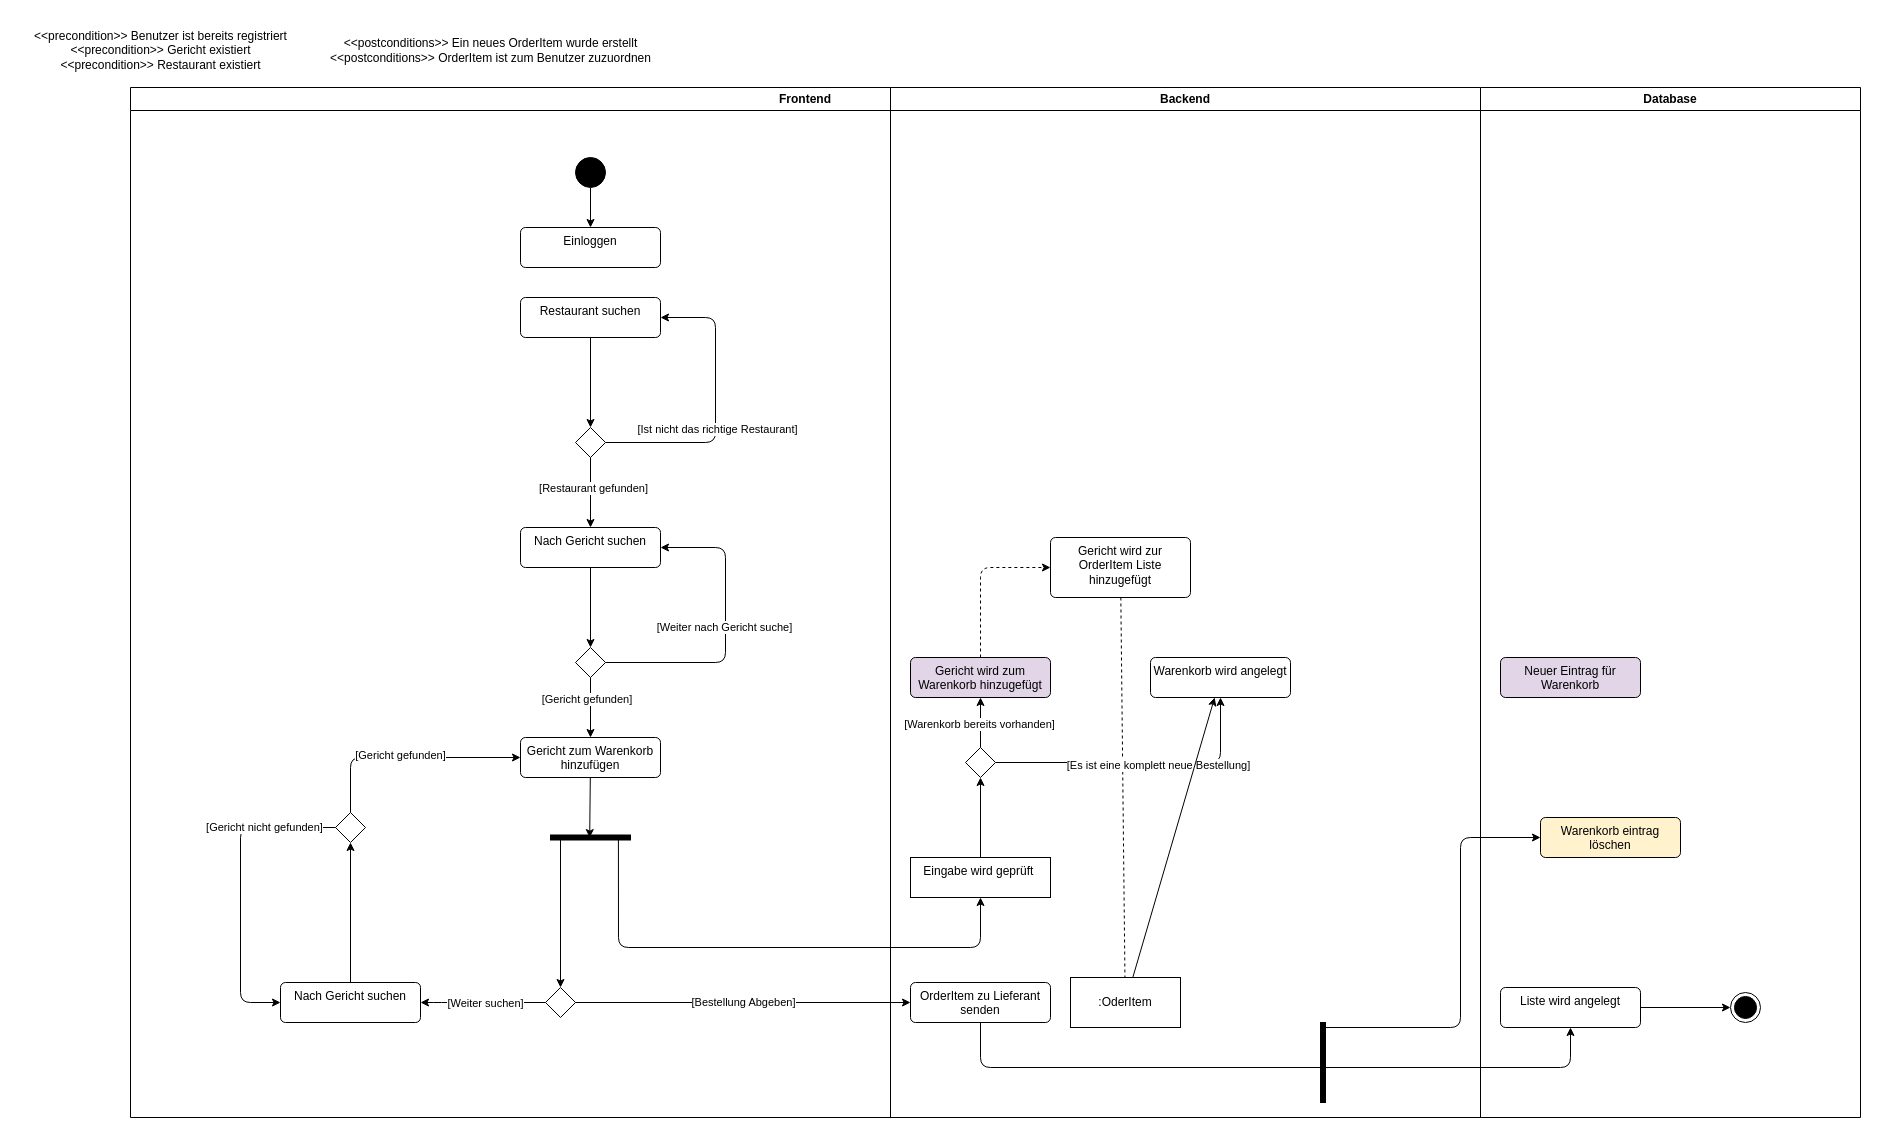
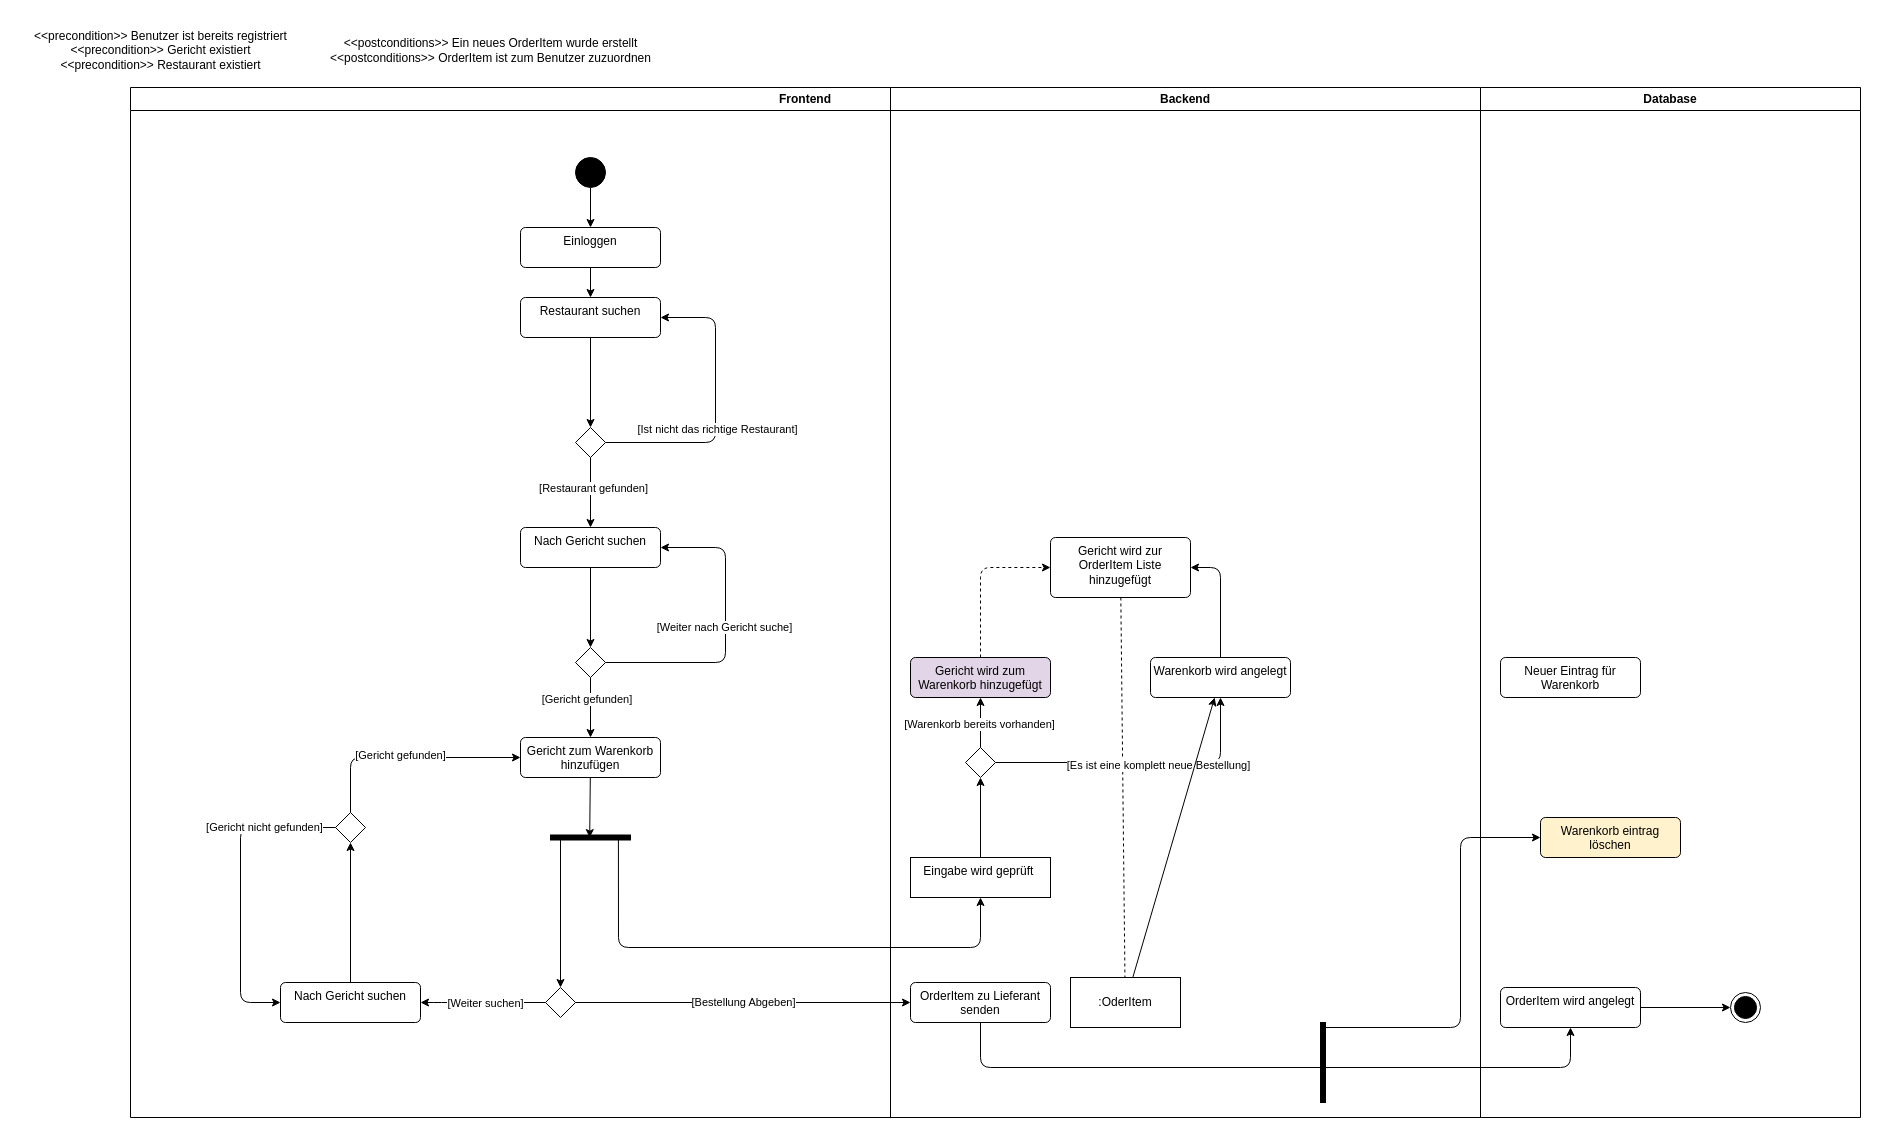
  <mxCell id="0" />
  <mxCell id="1" parent="0" />
  <mxCell id="2" value="Frontend" style="swimlane;whiteSpace=wrap;html=1;" vertex="1" parent="1"><mxGeometry x="130" y="87" width="1350" height="1030" as="geometry" /></mxCell>
  <mxCell id="3" style="edgeStyle=none;html=1;" edge="1" parent="2" source="4" target="6"><mxGeometry relative="1" as="geometry" /></mxCell>
  <mxCell id="4" value="" style="ellipse;fillColor=strokeColor;html=1;" vertex="1" parent="2"><mxGeometry x="445" y="70" width="30" height="30" as="geometry" /></mxCell>
+ <mxCell id="5" style="edgeStyle=none;html=1;entryX=0.5;entryY=0;entryDx=0;entryDy=0;" edge="1" parent="2" source="6" target="8"><mxGeometry relative="1" as="geometry" /></mxCell>
  <mxCell id="6" value="Einloggen" style="html=1;align=center;verticalAlign=top;rounded=1;absoluteArcSize=1;arcSize=10;dashed=0;whiteSpace=wrap;" vertex="1" parent="2"><mxGeometry x="390" y="140" width="140" height="40" as="geometry" /></mxCell>
  <mxCell id="7" style="edgeStyle=none;html=1;entryX=0.5;entryY=0;entryDx=0;entryDy=0;" edge="1" parent="2" source="8" target="13"><mxGeometry relative="1" as="geometry" /></mxCell>
  <mxCell id="8" value="Restaurant suchen" style="html=1;align=center;verticalAlign=top;rounded=1;absoluteArcSize=1;arcSize=10;dashed=0;whiteSpace=wrap;" vertex="1" parent="2"><mxGeometry x="390" y="210" width="140" height="40" as="geometry" /></mxCell>
  <mxCell id="9" style="edgeStyle=none;html=1;entryX=1;entryY=0.5;entryDx=0;entryDy=0;" edge="1" parent="2" source="13" target="8"><mxGeometry relative="1" as="geometry"><Array as="points"><mxPoint x="585" y="355" /><mxPoint x="585" y="230" /></Array></mxGeometry></mxCell>
  <mxCell id="10" value="[Ist nicht das richtige Restaurant]" style="edgeLabel;html=1;align=center;verticalAlign=middle;resizable=0;points=[];" vertex="1" connectable="0" parent="9"><mxGeometry x="-0.145" y="-1" relative="1" as="geometry"><mxPoint as="offset" /></mxGeometry></mxCell>
  <mxCell id="11" style="edgeStyle=none;html=1;" edge="1" parent="2" source="13" target="15"><mxGeometry relative="1" as="geometry" /></mxCell>
  <mxCell id="12" value="[Restaurant gefunden]" style="edgeLabel;html=1;align=center;verticalAlign=middle;resizable=0;points=[];" vertex="1" connectable="0" parent="11"><mxGeometry x="-0.155" y="2" relative="1" as="geometry"><mxPoint as="offset" /></mxGeometry></mxCell>
  <mxCell id="13" value="" style="rhombus;" vertex="1" parent="2"><mxGeometry x="445" y="340" width="30" height="30" as="geometry" /></mxCell>
  <mxCell id="14" style="edgeStyle=none;html=1;entryX=0.5;entryY=0;entryDx=0;entryDy=0;" edge="1" parent="2" source="15" target="20"><mxGeometry relative="1" as="geometry" /></mxCell>
  <mxCell id="15" value="Nach Gericht suchen" style="html=1;align=center;verticalAlign=top;rounded=1;absoluteArcSize=1;arcSize=10;dashed=0;whiteSpace=wrap;" vertex="1" parent="2"><mxGeometry x="390" y="440" width="140" height="40" as="geometry" /></mxCell>
  <mxCell id="16" style="edgeStyle=none;html=1;entryX=0.5;entryY=0;entryDx=0;entryDy=0;" edge="1" parent="2" source="20" target="21"><mxGeometry relative="1" as="geometry"><mxPoint x="458.8" y="661.545" as="targetPoint" /></mxGeometry></mxCell>
  <mxCell id="17" value="[Gericht gefunden]&amp;nbsp;" style="edgeLabel;html=1;align=center;verticalAlign=middle;resizable=0;points=[];" vertex="1" connectable="0" parent="16"><mxGeometry x="-0.3" y="-3" relative="1" as="geometry"><mxPoint as="offset" /></mxGeometry></mxCell>
  <mxCell id="18" style="edgeStyle=none;html=1;entryX=1;entryY=0.5;entryDx=0;entryDy=0;" edge="1" parent="2" source="20" target="15"><mxGeometry relative="1" as="geometry"><Array as="points"><mxPoint x="595" y="575" /><mxPoint x="595" y="460" /></Array></mxGeometry></mxCell>
  <mxCell id="19" value="[Weiter nach Gericht suche]" style="edgeLabel;html=1;align=center;verticalAlign=middle;resizable=0;points=[];" vertex="1" connectable="0" parent="18"><mxGeometry x="0.037" y="2" relative="1" as="geometry"><mxPoint as="offset" /></mxGeometry></mxCell>
  <mxCell id="20" value="" style="rhombus;" vertex="1" parent="2"><mxGeometry x="445" y="560" width="30" height="30" as="geometry" /></mxCell>
  <mxCell id="21" value="Gericht zum Warenkorb hinzufügen" style="html=1;align=center;verticalAlign=top;rounded=1;absoluteArcSize=1;arcSize=10;dashed=0;whiteSpace=wrap;" vertex="1" parent="2"><mxGeometry x="390" y="650" width="140" height="40" as="geometry" /></mxCell>
  <mxCell id="22" value="" style="rhombus;" vertex="1" parent="2"><mxGeometry x="415" y="900" width="30" height="30" as="geometry" /></mxCell>
  <mxCell id="23" value="Nach Gericht suchen" style="html=1;align=center;verticalAlign=top;rounded=1;absoluteArcSize=1;arcSize=10;dashed=0;whiteSpace=wrap;" vertex="1" parent="2"><mxGeometry x="150" y="895.0" width="140" height="40" as="geometry" /></mxCell>
  <mxCell id="24" value="" style="edgeStyle=none;html=1;" edge="1" parent="2" source="22" target="23"><mxGeometry relative="1" as="geometry"><mxPoint x="281" y="959" as="sourcePoint" /><mxPoint x="150" y="525" as="targetPoint" /><Array as="points"><mxPoint x="310" y="915" /></Array></mxGeometry></mxCell>
  <mxCell id="25" value="[Weiter suchen]" style="edgeLabel;html=1;align=center;verticalAlign=middle;resizable=0;points=[];" vertex="1" connectable="0" parent="24"><mxGeometry x="-0.021" relative="1" as="geometry"><mxPoint as="offset" /></mxGeometry></mxCell>
  <mxCell id="26" style="edgeStyle=none;html=1;entryX=0;entryY=0.5;entryDx=0;entryDy=0;" edge="1" parent="2" source="30" target="21"><mxGeometry relative="1" as="geometry"><Array as="points"><mxPoint x="220" y="670" /></Array></mxGeometry></mxCell>
  <mxCell id="27" value="&lt;span style=&quot;color: rgb(0, 0, 0);&quot;&gt;[Gericht gefunden]&lt;/span&gt;" style="edgeLabel;html=1;align=center;verticalAlign=middle;resizable=0;points=[];" vertex="1" connectable="0" parent="26"><mxGeometry x="-0.077" y="3" relative="1" as="geometry"><mxPoint as="offset" /></mxGeometry></mxCell>
  <mxCell id="28" style="edgeStyle=none;html=1;entryX=0;entryY=0.5;entryDx=0;entryDy=0;" edge="1" parent="2" source="30" target="23"><mxGeometry relative="1" as="geometry"><Array as="points"><mxPoint x="110" y="740" /><mxPoint x="110" y="915" /></Array></mxGeometry></mxCell>
  <mxCell id="29" value="[Gericht nicht gefunden]" style="edgeLabel;html=1;align=center;verticalAlign=middle;resizable=0;points=[];" vertex="1" connectable="0" parent="28"><mxGeometry x="-0.536" y="-1" relative="1" as="geometry"><mxPoint as="offset" /></mxGeometry></mxCell>
  <mxCell id="30" value="" style="rhombus;" vertex="1" parent="2"><mxGeometry x="205" y="725" width="30" height="30" as="geometry" /></mxCell>
  <mxCell id="31" style="edgeStyle=none;html=1;entryX=0.5;entryY=1;entryDx=0;entryDy=0;" edge="1" parent="2" source="23" target="30"><mxGeometry relative="1" as="geometry"><mxPoint x="160" y="810" as="targetPoint" /></mxGeometry></mxCell>
  <mxCell id="32" style="edgeStyle=none;html=1;entryX=0.5;entryY=0;entryDx=0;entryDy=0;" edge="1" parent="2" source="33" target="22"><mxGeometry relative="1" as="geometry" /></mxCell>
  <mxCell id="33" value="" style="html=1;points=[];perimeter=orthogonalPerimeter;fillColor=strokeColor;rotation=90;" vertex="1" parent="2"><mxGeometry x="457.5" y="710" width="5" height="80" as="geometry" /></mxCell>
  <mxCell id="34" style="edgeStyle=none;html=1;entryX=0.517;entryY=0.51;entryDx=0;entryDy=0;entryPerimeter=0;" edge="1" parent="2" source="21" target="33"><mxGeometry relative="1" as="geometry" /></mxCell>
  <mxCell id="35" value="Backend" style="swimlane;whiteSpace=wrap;html=1;" vertex="1" parent="2"><mxGeometry x="760" width="590" height="1030" as="geometry" /></mxCell>
  <mxCell id="36" style="edgeStyle=none;html=1;entryX=0.5;entryY=1;entryDx=0;entryDy=0;" edge="1" parent="35" source="37" target="46"><mxGeometry relative="1" as="geometry" /></mxCell>
  <mxCell id="37" value="Eingabe wird geprüft&amp;nbsp;" style="html=1;align=center;verticalAlign=top;absoluteArcSize=1;arcSize=10;dashed=0;whiteSpace=wrap;rounded=0;" vertex="1" parent="35"><mxGeometry x="20" y="770" width="140" height="40" as="geometry" /></mxCell>
  <mxCell id="38" style="edgeStyle=none;html=1;exitX=0.5;exitY=0;exitDx=0;exitDy=0;dashed=1;" edge="1" parent="35" source="39" target="41"><mxGeometry relative="1" as="geometry"><Array as="points"><mxPoint x="90" y="480" /></Array></mxGeometry></mxCell>
  <mxCell id="39" value="Gericht wird zum Warenkorb hinzugefügt" style="html=1;align=center;verticalAlign=top;rounded=1;absoluteArcSize=1;arcSize=10;dashed=0;whiteSpace=wrap;fillColor=#e1d5e7;" vertex="1" parent="35"><mxGeometry x="20" y="570" width="140" height="40" as="geometry" /></mxCell>
  <mxCell id="40" style="edgeStyle=none;html=1;entryX=0.5;entryY=1;entryDx=0;entryDy=0;dashed=1;" edge="1" parent="35" source="41" target="50"><mxGeometry relative="1" as="geometry" /></mxCell>
  <mxCell id="41" value="Gericht wird zur OrderItem Liste hinzugefügt&lt;div&gt;&lt;br&gt;&lt;/div&gt;" style="html=1;align=center;verticalAlign=top;rounded=1;absoluteArcSize=1;arcSize=10;dashed=0;whiteSpace=wrap;" vertex="1" parent="35"><mxGeometry x="160" y="450" width="140" height="60" as="geometry" /></mxCell>
  <mxCell id="42" style="edgeStyle=none;html=1;entryX=0.5;entryY=1;entryDx=0;entryDy=0;" edge="1" parent="35" source="46" target="39"><mxGeometry relative="1" as="geometry" /></mxCell>
  <mxCell id="43" value="[Warenkorb bereits vorhanden]" style="edgeLabel;html=1;align=center;verticalAlign=middle;resizable=0;points=[];" vertex="1" connectable="0" parent="42"><mxGeometry x="-0.025" y="2" relative="1" as="geometry"><mxPoint as="offset" /></mxGeometry></mxCell>
  <mxCell id="44" style="edgeStyle=none;html=1;entryX=0.5;entryY=1;entryDx=0;entryDy=0;" edge="1" parent="35" source="46" target="48"><mxGeometry relative="1" as="geometry"><Array as="points"><mxPoint x="330" y="675" /></Array></mxGeometry></mxCell>
  <mxCell id="45" value="[Es ist eine komplett neue B&lt;span style=&quot;background-color: light-dark(#ffffff, var(--ge-dark-color, #121212));&quot;&gt;estellung]&lt;/span&gt;" style="edgeLabel;html=1;align=center;verticalAlign=middle;resizable=0;points=[];" vertex="1" connectable="0" parent="44"><mxGeometry x="0.117" y="-2" relative="1" as="geometry"><mxPoint as="offset" /></mxGeometry></mxCell>
  <mxCell id="46" value="" style="rhombus;" vertex="1" parent="35"><mxGeometry x="75" y="660" width="30" height="30" as="geometry" /></mxCell>
+ <mxCell id="47" style="edgeStyle=none;html=1;exitX=0.5;exitY=0;exitDx=0;exitDy=0;entryX=1;entryY=0.5;entryDx=0;entryDy=0;" edge="1" parent="35" source="48" target="41"><mxGeometry relative="1" as="geometry"><mxPoint x="330" y="550" as="targetPoint" /><Array as="points"><mxPoint x="330" y="480" /></Array></mxGeometry></mxCell>
  <mxCell id="48" value="Warenkorb wird angelegt" style="html=1;align=center;verticalAlign=top;rounded=1;absoluteArcSize=1;arcSize=10;dashed=0;whiteSpace=wrap;" vertex="1" parent="35"><mxGeometry x="260" y="570" width="140" height="40" as="geometry" /></mxCell>
  <mxCell id="49" style="edgeStyle=none;html=1;" edge="1" parent="35" source="50" target="48"><mxGeometry relative="1" as="geometry" /></mxCell>
  <mxCell id="50" value=":OderItem" style="html=1;whiteSpace=wrap;" vertex="1" parent="35"><mxGeometry x="180" y="890" width="110" height="50" as="geometry" /></mxCell>
  <mxCell id="51" value="OrderItem zu Lieferant senden" style="html=1;align=center;verticalAlign=top;rounded=1;absoluteArcSize=1;arcSize=10;dashed=0;whiteSpace=wrap;" vertex="1" parent="35"><mxGeometry x="20" y="895" width="140" height="40" as="geometry" /></mxCell>
  <mxCell id="52" value="" style="html=1;points=[];perimeter=orthogonalPerimeter;fillColor=strokeColor;" vertex="1" parent="35"><mxGeometry x="430" y="935" width="5" height="80" as="geometry" /></mxCell>
  <mxCell id="53" style="edgeStyle=none;html=1;entryX=0.5;entryY=1;entryDx=0;entryDy=0;exitX=0.909;exitY=0.151;exitDx=0;exitDy=0;exitPerimeter=0;" edge="1" parent="2" source="33" target="37"><mxGeometry relative="1" as="geometry"><Array as="points"><mxPoint x="488" y="860" /><mxPoint x="850" y="860" /></Array></mxGeometry></mxCell>
  <mxCell id="54" value="[Bestellung Abgeben]" style="edgeStyle=none;html=1;entryX=0;entryY=0.5;entryDx=0;entryDy=0;" edge="1" parent="2" source="22" target="51"><mxGeometry relative="1" as="geometry"><mxPoint x="610" y="910" as="targetPoint" /></mxGeometry></mxCell>
  <mxCell id="55" value="Database" style="swimlane;whiteSpace=wrap;html=1;" vertex="1" parent="1"><mxGeometry x="1480" y="87" width="380" height="1030" as="geometry" /></mxCell>
  <mxCell id="56" style="edgeStyle=none;html=1;entryX=0;entryY=0.5;entryDx=0;entryDy=0;" edge="1" parent="55" source="57"><mxGeometry relative="1" as="geometry"><mxPoint x="250" y="920.0" as="targetPoint" /></mxGeometry></mxCell>
- <mxCell id="57" value="Liste wird angelegt" style="html=1;align=center;verticalAlign=top;rounded=1;absoluteArcSize=1;arcSize=10;dashed=0;whiteSpace=wrap;" vertex="1" parent="55"><mxGeometry x="20" y="900" width="140" height="40" as="geometry" /></mxCell>
- <mxCell id="58" value="Neuer Eintrag für Warenkorb" style="html=1;align=center;verticalAlign=top;rounded=1;absoluteArcSize=1;arcSize=10;dashed=0;whiteSpace=wrap;fillColor=#e1d5e7;" vertex="1" parent="55"><mxGeometry x="20" y="570" width="140" height="40" as="geometry" /></mxCell>
+ <mxCell id="57" value="OrderItem wird angelegt" style="html=1;align=center;verticalAlign=top;rounded=1;absoluteArcSize=1;arcSize=10;dashed=0;whiteSpace=wrap;" vertex="1" parent="55"><mxGeometry x="20" y="900" width="140" height="40" as="geometry" /></mxCell>
+ <mxCell id="58" value="Neuer Eintrag für Warenkorb" style="html=1;align=center;verticalAlign=top;rounded=1;absoluteArcSize=1;arcSize=10;dashed=0;whiteSpace=wrap;" vertex="1" parent="55"><mxGeometry x="20" y="570" width="140" height="40" as="geometry" /></mxCell>
  <mxCell id="59" value="Warenkorb eintrag löschen" style="html=1;align=center;verticalAlign=top;rounded=1;absoluteArcSize=1;arcSize=10;dashed=0;whiteSpace=wrap;fillColor=#fff2cc;" vertex="1" parent="55"><mxGeometry x="60" y="730" width="140" height="40" as="geometry" /></mxCell>
  <mxCell id="60" value="" style="ellipse;html=1;shape=endState;fillColor=strokeColor;" vertex="1" parent="55"><mxGeometry x="250" y="905" width="30" height="30" as="geometry" /></mxCell>
  <mxCell id="61" style="edgeStyle=none;html=1;entryX=0.5;entryY=1;entryDx=0;entryDy=0;" edge="1" parent="1" source="51" target="57"><mxGeometry relative="1" as="geometry"><Array as="points"><mxPoint x="980" y="1067" /><mxPoint x="1570" y="1067" /></Array></mxGeometry></mxCell>
  <mxCell id="62" value="&amp;lt;&amp;lt;precondition&amp;gt;&amp;gt; Benutzer ist bereits&amp;nbsp;&lt;span class=&quot;yKMVIe&quot; aria-level=&quot;1&quot; role=&quot;heading&quot;&gt;registriert&lt;/span&gt;&lt;div&gt;&lt;span class=&quot;yKMVIe&quot; aria-level=&quot;1&quot; role=&quot;heading&quot;&gt;&lt;span style=&quot;color: rgb(0, 0, 0);&quot;&gt;&amp;lt;&amp;lt;precondition&amp;gt;&amp;gt; Gericht existiert&lt;/span&gt;&lt;/span&gt;&lt;/div&gt;&lt;div&gt;&lt;span class=&quot;yKMVIe&quot; aria-level=&quot;1&quot; role=&quot;heading&quot;&gt;&lt;span style=&quot;color: rgb(0, 0, 0);&quot;&gt;&amp;lt;&amp;lt;precondition&amp;gt;&amp;gt; Restaurant existiert&lt;/span&gt;&lt;/span&gt;&lt;/div&gt;" style="text;html=1;align=center;verticalAlign=middle;resizable=0;points=[];autosize=1;strokeColor=none;fillColor=none;" vertex="1" parent="1"><mxGeometry x="20" y="20" width="280" height="60" as="geometry" /></mxCell>
  <mxCell id="63" value="&amp;lt;&amp;lt;postconditions&amp;gt;&amp;gt; Ein neues OrderItem wurde erstellt&lt;div&gt;&lt;span style=&quot;color: rgb(0, 0, 0);&quot;&gt;&amp;lt;&amp;lt;postconditions&amp;gt;&amp;gt; OrderItem ist zum Benutzer zuzuordnen&lt;/span&gt;&lt;/div&gt;" style="text;html=1;align=center;verticalAlign=middle;resizable=0;points=[];autosize=1;strokeColor=none;fillColor=none;" vertex="1" parent="1"><mxGeometry x="320" y="30" width="340" height="40" as="geometry" /></mxCell>
  <mxCell id="64" style="edgeStyle=none;html=1;entryX=0;entryY=0.5;entryDx=0;entryDy=0;" edge="1" parent="1" source="52" target="59"><mxGeometry relative="1" as="geometry"><mxPoint x="1530" y="837" as="targetPoint" /><Array as="points"><mxPoint x="1460" y="1027" /><mxPoint x="1460" y="837" /></Array></mxGeometry></mxCell>
